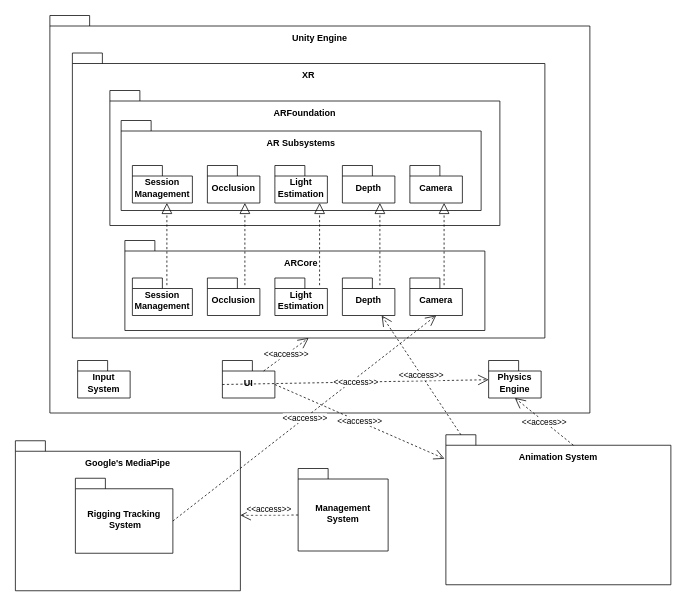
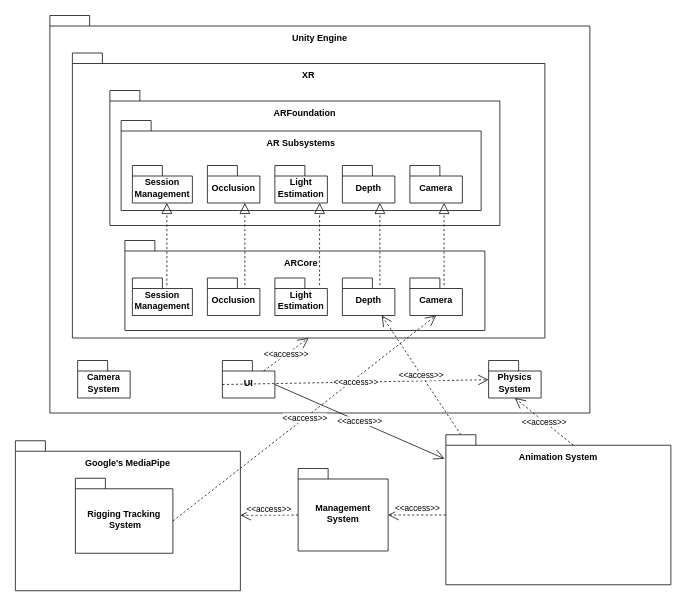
  <mxCell id="0" />
  <mxCell id="1" parent="0" />
  <mxCell id="2" value="Unity Engine" style="shape=folder;fontStyle=1;spacingTop=-250;tabWidth=40;tabHeight=14;tabPosition=left;html=1;whiteSpace=wrap;align=center;spacingBottom=220;" parent="1" vertex="1"><mxGeometry x="66" y="20" width="720" height="530" as="geometry" /></mxCell>
  <mxCell id="3" value="UI" style="shape=folder;fontStyle=1;spacingTop=10;tabWidth=40;tabHeight=14;tabPosition=left;html=1;whiteSpace=wrap;" parent="1" vertex="1"><mxGeometry x="296" y="480" width="70" height="50" as="geometry" /></mxCell>
- <mxCell id="4" value="Physics&lt;br&gt;Engine" style="shape=folder;fontStyle=1;spacingTop=10;tabWidth=40;tabHeight=14;tabPosition=left;html=1;whiteSpace=wrap;" parent="1" vertex="1"><mxGeometry x="651" y="480" width="70" height="50" as="geometry" /></mxCell>
+ <mxCell id="4" value="Physics&lt;br&gt;System" style="shape=folder;fontStyle=1;spacingTop=10;tabWidth=40;tabHeight=14;tabPosition=left;html=1;whiteSpace=wrap;" parent="1" vertex="1"><mxGeometry x="651" y="480" width="70" height="50" as="geometry" /></mxCell>
  <mxCell id="5" value="Google's MediaPipe" style="shape=folder;fontStyle=1;spacingTop=-50;tabWidth=40;tabHeight=14;tabPosition=left;html=1;whiteSpace=wrap;align=center;spacingBottom=90;" parent="1" vertex="1"><mxGeometry x="20" y="587" width="300" height="200" as="geometry" /></mxCell>
  <mxCell id="6" value="Animation System" style="shape=folder;fontStyle=1;spacingTop=-50;tabWidth=40;tabHeight=14;tabPosition=left;html=1;whiteSpace=wrap;align=center;spacingBottom=90;" parent="1" vertex="1"><mxGeometry x="594" y="579" width="300" height="200" as="geometry" /></mxCell>
  <mxCell id="7" value="Rigging Tracking&lt;br&gt;&amp;nbsp;System" style="shape=folder;fontStyle=1;spacingTop=10;tabWidth=40;tabHeight=14;tabPosition=left;html=1;whiteSpace=wrap;" parent="1" vertex="1"><mxGeometry x="100" y="637" width="130" height="100" as="geometry" /></mxCell>
- <mxCell id="8" value="Input System" style="shape=folder;fontStyle=1;spacingTop=10;tabWidth=40;tabHeight=14;tabPosition=left;html=1;whiteSpace=wrap;" parent="1" vertex="1"><mxGeometry x="103" y="480" width="70" height="50" as="geometry" /></mxCell>
+ <mxCell id="8" value="Camera System" style="shape=folder;fontStyle=1;spacingTop=10;tabWidth=40;tabHeight=14;tabPosition=left;html=1;whiteSpace=wrap;" parent="1" vertex="1"><mxGeometry x="103" y="480" width="70" height="50" as="geometry" /></mxCell>
  <mxCell id="9" value="XR" style="shape=folder;fontStyle=1;spacingTop=-160;tabWidth=40;tabHeight=14;tabPosition=left;html=1;whiteSpace=wrap;align=center;spacingBottom=160;" parent="1" vertex="1"><mxGeometry x="96" y="70" width="630" height="380" as="geometry" /></mxCell>
  <mxCell id="10" value="ARFoundation" style="shape=folder;fontStyle=1;spacingTop=-60;tabWidth=40;tabHeight=14;tabPosition=left;html=1;whiteSpace=wrap;spacingBottom=60;" parent="1" vertex="1"><mxGeometry x="146" y="120" width="520" height="180" as="geometry" /></mxCell>
  <mxCell id="11" value="ARCore" style="shape=folder;fontStyle=1;spacingTop=-30;tabWidth=40;tabHeight=14;tabPosition=left;html=1;whiteSpace=wrap;spacingBottom=30;spacingLeft=0;spacingRight=10;" parent="1" vertex="1"><mxGeometry x="166" y="320" width="480" height="120" as="geometry" /></mxCell>
  <mxCell id="12" value="Session&lt;br&gt;Management" style="shape=folder;fontStyle=1;spacingTop=10;tabWidth=40;tabHeight=14;tabPosition=left;html=1;whiteSpace=wrap;" parent="1" vertex="1"><mxGeometry x="176" y="370" width="80" height="50" as="geometry" /></mxCell>
  <mxCell id="13" value="Camera" style="shape=folder;fontStyle=1;spacingTop=10;tabWidth=40;tabHeight=14;tabPosition=left;html=1;whiteSpace=wrap;" parent="1" vertex="1"><mxGeometry x="546" y="370" width="70" height="50" as="geometry" /></mxCell>
  <mxCell id="14" value="Depth" style="shape=folder;fontStyle=1;spacingTop=10;tabWidth=40;tabHeight=14;tabPosition=left;html=1;whiteSpace=wrap;" parent="1" vertex="1"><mxGeometry x="456" y="370" width="70" height="50" as="geometry" /></mxCell>
  <mxCell id="15" value="Occlusion" style="shape=folder;fontStyle=1;spacingTop=10;tabWidth=40;tabHeight=14;tabPosition=left;html=1;whiteSpace=wrap;" parent="1" vertex="1"><mxGeometry x="276" y="370" width="70" height="50" as="geometry" /></mxCell>
  <mxCell id="16" value="Light Estimation" style="shape=folder;fontStyle=1;spacingTop=10;tabWidth=40;tabHeight=14;tabPosition=left;html=1;whiteSpace=wrap;" parent="1" vertex="1"><mxGeometry x="366" y="370" width="70" height="50" as="geometry" /></mxCell>
  <mxCell id="17" value="AR Subsystems" style="shape=folder;fontStyle=1;spacingTop=-30;tabWidth=40;tabHeight=14;tabPosition=left;html=1;whiteSpace=wrap;spacingBottom=30;" parent="1" vertex="1"><mxGeometry x="161" y="160" width="480" height="120" as="geometry" /></mxCell>
  <mxCell id="18" value="Session&lt;br&gt;Management" style="shape=folder;fontStyle=1;spacingTop=10;tabWidth=40;tabHeight=14;tabPosition=left;html=1;whiteSpace=wrap;" parent="1" vertex="1"><mxGeometry x="176" y="220" width="80" height="50" as="geometry" /></mxCell>
  <mxCell id="19" value="Occlusion" style="shape=folder;fontStyle=1;spacingTop=10;tabWidth=40;tabHeight=14;tabPosition=left;html=1;whiteSpace=wrap;" parent="1" vertex="1"><mxGeometry x="276" y="220" width="70" height="50" as="geometry" /></mxCell>
  <mxCell id="20" value="Light Estimation" style="shape=folder;fontStyle=1;spacingTop=10;tabWidth=40;tabHeight=14;tabPosition=left;html=1;whiteSpace=wrap;" parent="1" vertex="1"><mxGeometry x="366" y="220" width="70" height="50" as="geometry" /></mxCell>
  <mxCell id="21" value="Depth" style="shape=folder;fontStyle=1;spacingTop=10;tabWidth=40;tabHeight=14;tabPosition=left;html=1;whiteSpace=wrap;" parent="1" vertex="1"><mxGeometry x="456" y="220" width="70" height="50" as="geometry" /></mxCell>
  <mxCell id="22" value="Camera" style="shape=folder;fontStyle=1;spacingTop=10;tabWidth=40;tabHeight=14;tabPosition=left;html=1;whiteSpace=wrap;" parent="1" vertex="1"><mxGeometry x="546" y="220" width="70" height="50" as="geometry" /></mxCell>
  <mxCell id="23" value="" style="endArrow=block;dashed=1;endFill=0;endSize=12;html=1;rounded=0;" parent="1" edge="1"><mxGeometry width="160" relative="1" as="geometry"><mxPoint x="222" y="379.62" as="sourcePoint" /><mxPoint x="222" y="270" as="targetPoint" /></mxGeometry></mxCell>
  <mxCell id="24" value="" style="endArrow=block;dashed=1;endFill=0;endSize=12;html=1;rounded=0;" parent="1" edge="1"><mxGeometry width="160" relative="1" as="geometry"><mxPoint x="326" y="379.62" as="sourcePoint" /><mxPoint x="326" y="270" as="targetPoint" /></mxGeometry></mxCell>
  <mxCell id="25" value="" style="endArrow=block;dashed=1;endFill=0;endSize=12;html=1;rounded=0;" parent="1" edge="1"><mxGeometry width="160" relative="1" as="geometry"><mxPoint x="425.62" y="379.62" as="sourcePoint" /><mxPoint x="425.62" y="270" as="targetPoint" /></mxGeometry></mxCell>
  <mxCell id="26" value="" style="endArrow=block;dashed=1;endFill=0;endSize=12;html=1;rounded=0;" parent="1" edge="1"><mxGeometry width="160" relative="1" as="geometry"><mxPoint x="506" y="379.62" as="sourcePoint" /><mxPoint x="506" y="270" as="targetPoint" /></mxGeometry></mxCell>
  <mxCell id="27" value="" style="endArrow=block;dashed=1;endFill=0;endSize=12;html=1;rounded=0;" parent="1" edge="1"><mxGeometry width="160" relative="1" as="geometry"><mxPoint x="591.62" y="379.62" as="sourcePoint" /><mxPoint x="591.62" y="270" as="targetPoint" /></mxGeometry></mxCell>
  <mxCell id="28" value="Management System" style="shape=folder;fontStyle=1;spacingTop=10;tabWidth=40;tabHeight=14;tabPosition=left;html=1;whiteSpace=wrap;" parent="1" vertex="1"><mxGeometry x="397" y="624" width="120" height="110" as="geometry" /></mxCell>
  <mxCell id="29" value="&amp;lt;&amp;lt;access&amp;gt;&amp;gt;" style="endArrow=open;endSize=12;dashed=1;html=1;rounded=0;entryX=0.5;entryY=1;entryDx=0;entryDy=0;entryPerimeter=0;exitX=0;exitY=0;exitDx=55;exitDy=14;exitPerimeter=0;" parent="1" source="3" target="9" edge="1"><mxGeometry width="160" relative="1" as="geometry"><mxPoint x="146" y="490" as="sourcePoint" /><mxPoint x="306" y="490" as="targetPoint" /></mxGeometry></mxCell>
  <mxCell id="30" value="&amp;lt;&amp;lt;access&amp;gt;&amp;gt;" style="endArrow=open;endSize=12;dashed=1;html=1;rounded=0;entryX=0.5;entryY=1;entryDx=0;entryDy=0;entryPerimeter=0;exitX=0;exitY=0;exitDx=130;exitDy=57;exitPerimeter=0;" parent="1" source="7" target="13" edge="1"><mxGeometry width="160" relative="1" as="geometry"><mxPoint x="266" y="730" as="sourcePoint" /><mxPoint x="426" y="730" as="targetPoint" /></mxGeometry></mxCell>
  <mxCell id="31" value="&amp;lt;&amp;lt;access&amp;gt;&amp;gt;" style="endArrow=open;endSize=12;dashed=1;html=1;rounded=0;exitX=0;exitY=0;exitDx=0;exitDy=62;exitPerimeter=0;spacingBottom=15;" parent="1" source="28" target="5" edge="1"><mxGeometry width="160" relative="1" as="geometry"><mxPoint x="406" y="750" as="sourcePoint" /><mxPoint x="566" y="750" as="targetPoint" /></mxGeometry></mxCell>
+ <mxCell id="32" value="&amp;lt;&amp;lt;access&amp;gt;&amp;gt;" style="endArrow=open;endSize=12;dashed=1;html=1;rounded=0;exitX=0;exitY=0;exitDx=0;exitDy=107;exitPerimeter=0;entryX=0;entryY=0;entryDx=120;entryDy=62;entryPerimeter=0;spacingBottom=18;" parent="1" source="6" target="28" edge="1"><mxGeometry x="-0.007" width="160" relative="1" as="geometry"><mxPoint x="416" y="757" as="sourcePoint" /><mxPoint x="366" y="755" as="targetPoint" /><mxPoint as="offset" /></mxGeometry></mxCell>
  <mxCell id="33" value="&amp;lt;&amp;lt;access&amp;gt;&amp;gt;" style="endArrow=open;endSize=12;dashed=1;html=1;rounded=0;exitX=0;exitY=0;exitDx=0;exitDy=32;exitPerimeter=0;" parent="1" source="3" target="4" edge="1"><mxGeometry width="160" relative="1" as="geometry"><mxPoint x="161" y="504" as="sourcePoint" /><mxPoint x="193" y="512" as="targetPoint" /></mxGeometry></mxCell>
  <mxCell id="34" value="&amp;lt;&amp;lt;access&amp;gt;&amp;gt;" style="endArrow=open;endSize=12;dashed=1;html=1;rounded=0;exitX=0;exitY=0;exitDx=20;exitDy=0;exitPerimeter=0;entryX=0.75;entryY=1;entryDx=0;entryDy=0;entryPerimeter=0;" parent="1" source="6" target="14" edge="1"><mxGeometry width="160" relative="1" as="geometry"><mxPoint x="576" y="757" as="sourcePoint" /><mxPoint x="536" y="757" as="targetPoint" /></mxGeometry></mxCell>
  <mxCell id="35" value="&amp;lt;&amp;lt;access&amp;gt;&amp;gt;" style="endArrow=open;endSize=12;dashed=1;html=1;rounded=0;exitX=0;exitY=0;exitDx=170;exitDy=14;exitPerimeter=0;entryX=0.5;entryY=1;entryDx=0;entryDy=0;entryPerimeter=0;" parent="1" source="6" target="4" edge="1"><mxGeometry width="160" relative="1" as="geometry"><mxPoint x="746" y="664" as="sourcePoint" /><mxPoint x="519" y="430" as="targetPoint" /></mxGeometry></mxCell>
- <mxCell id="36" value="&amp;lt;&amp;lt;access&amp;gt;&amp;gt;" style="endArrow=open;endSize=12;dashed=1;html=1;rounded=0;entryX=-0.006;entryY=0.16;entryDx=0;entryDy=0;entryPerimeter=0;exitX=0;exitY=0;exitDx=70;exitDy=32;exitPerimeter=0;" edge="1" parent="1" source="3" target="6"><mxGeometry width="160" relative="1" as="geometry"><mxPoint x="176" y="522" as="sourcePoint" /><mxPoint x="276" y="522" as="targetPoint" /><mxPoint as="offset" /></mxGeometry></mxCell>
+ <mxCell id="36" value="&amp;lt;&amp;lt;access&amp;gt;&amp;gt;" style="endArrow=open;endSize=12;dashed=0;html=1;rounded=0;entryX=-0.006;entryY=0.16;entryDx=0;entryDy=0;entryPerimeter=0;exitX=0;exitY=0;exitDx=70;exitDy=32;exitPerimeter=0;" edge="1" parent="1" source="3" target="6"><mxGeometry width="160" relative="1" as="geometry"><mxPoint x="176" y="522" as="sourcePoint" /><mxPoint x="276" y="522" as="targetPoint" /><mxPoint as="offset" /></mxGeometry></mxCell>
